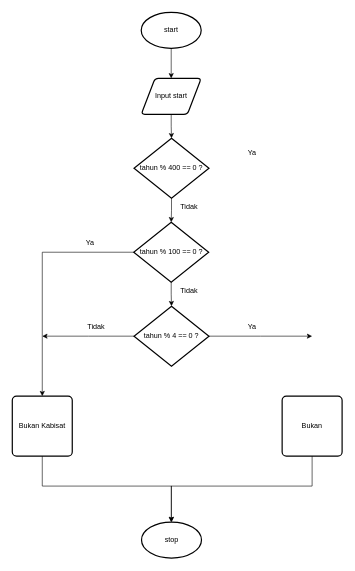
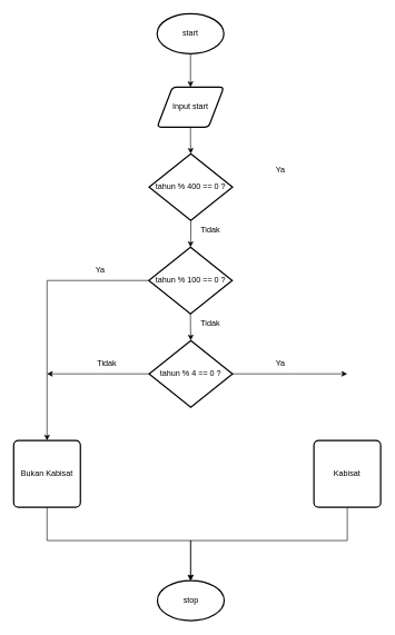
  <mxCell id="0" />
  <mxCell id="1" parent="0" />
  <mxCell id="2" value="" style="edgeStyle=orthogonalEdgeStyle;rounded=0;orthogonalLoop=1;jettySize=auto;html=1;" edge="1" parent="1" source="3" target="5"><mxGeometry relative="1" as="geometry" /></mxCell>
  <mxCell id="3" value="&lt;div&gt;start&lt;/div&gt;" style="strokeWidth=2;html=1;shape=mxgraph.flowchart.start_1;whiteSpace=wrap;" vertex="1" parent="1"><mxGeometry x="235" y="20" width="100" height="60" as="geometry" /></mxCell>
  <mxCell id="4" value="" style="edgeStyle=orthogonalEdgeStyle;rounded=0;orthogonalLoop=1;jettySize=auto;html=1;" edge="1" parent="1" source="5" target="7"><mxGeometry relative="1" as="geometry" /></mxCell>
  <mxCell id="5" value="Input start" style="shape=parallelogram;html=1;strokeWidth=2;perimeter=parallelogramPerimeter;whiteSpace=wrap;rounded=1;arcSize=12;size=0.23;" vertex="1" parent="1"><mxGeometry x="235" y="130" width="100" height="60" as="geometry" /></mxCell>
  <mxCell id="6" value="" style="edgeStyle=orthogonalEdgeStyle;rounded=0;orthogonalLoop=1;jettySize=auto;html=1;" edge="1" parent="1" source="7" target="13"><mxGeometry relative="1" as="geometry" /></mxCell>
  <mxCell id="7" value="tahun % 400 == 0 ?" style="strokeWidth=2;html=1;shape=mxgraph.flowchart.decision;whiteSpace=wrap;" vertex="1" parent="1"><mxGeometry x="223" y="230" width="125" height="100" as="geometry" /></mxCell>
  <mxCell id="8" style="edgeStyle=orthogonalEdgeStyle;rounded=0;orthogonalLoop=1;jettySize=auto;html=1;" edge="1" parent="1" source="10"><mxGeometry relative="1" as="geometry"><mxPoint x="520" y="560" as="targetPoint" /></mxGeometry></mxCell>
  <mxCell id="9" style="edgeStyle=orthogonalEdgeStyle;rounded=0;orthogonalLoop=1;jettySize=auto;html=1;" edge="1" parent="1" source="10"><mxGeometry relative="1" as="geometry"><mxPoint x="70" y="560" as="targetPoint" /></mxGeometry></mxCell>
  <mxCell id="10" value="tahun % 4 == 0 ?" style="strokeWidth=2;html=1;shape=mxgraph.flowchart.decision;whiteSpace=wrap;" vertex="1" parent="1"><mxGeometry x="223" y="510" width="125" height="100" as="geometry" /></mxCell>
  <mxCell id="11" value="" style="edgeStyle=orthogonalEdgeStyle;rounded=0;orthogonalLoop=1;jettySize=auto;html=1;" edge="1" parent="1" source="13" target="10"><mxGeometry relative="1" as="geometry" /></mxCell>
  <mxCell id="12" style="edgeStyle=orthogonalEdgeStyle;rounded=0;orthogonalLoop=1;jettySize=auto;html=1;exitX=0;exitY=0.5;exitDx=0;exitDy=0;exitPerimeter=0;" edge="1" parent="1" source="13" target="17"><mxGeometry relative="1" as="geometry" /></mxCell>
  <mxCell id="13" value="tahun % 100 == 0 ?" style="strokeWidth=2;html=1;shape=mxgraph.flowchart.decision;whiteSpace=wrap;" vertex="1" parent="1"><mxGeometry x="222.5" y="370" width="125" height="100" as="geometry" /></mxCell>
  <mxCell id="14" style="edgeStyle=orthogonalEdgeStyle;rounded=0;orthogonalLoop=1;jettySize=auto;html=1;" edge="1" parent="1" source="15" target="24"><mxGeometry relative="1" as="geometry"><Array as="points"><mxPoint x="520" y="810" /><mxPoint x="285" y="810" /></Array></mxGeometry></mxCell>
- <mxCell id="15" value="Bukan" style="rounded=1;whiteSpace=wrap;html=1;absoluteArcSize=1;arcSize=14;strokeWidth=2;" vertex="1" parent="1"><mxGeometry x="470" y="660" width="100" height="100" as="geometry" /></mxCell>
+ <mxCell id="15" value="Kabisat" style="rounded=1;whiteSpace=wrap;html=1;absoluteArcSize=1;arcSize=14;strokeWidth=2;" vertex="1" parent="1"><mxGeometry x="470" y="660" width="100" height="100" as="geometry" /></mxCell>
  <mxCell id="16" style="edgeStyle=orthogonalEdgeStyle;rounded=0;orthogonalLoop=1;jettySize=auto;html=1;entryX=0.5;entryY=0;entryDx=0;entryDy=0;entryPerimeter=0;" edge="1" parent="1" source="17" target="24"><mxGeometry relative="1" as="geometry"><mxPoint x="180" y="870" as="targetPoint" /><Array as="points"><mxPoint x="70" y="810" /><mxPoint x="285" y="810" /></Array></mxGeometry></mxCell>
  <mxCell id="17" value="Bukan Kabisat" style="rounded=1;whiteSpace=wrap;html=1;absoluteArcSize=1;arcSize=14;strokeWidth=2;" vertex="1" parent="1"><mxGeometry x="20" y="660" width="100" height="100" as="geometry" /></mxCell>
  <mxCell id="18" value="Ya" style="text;html=1;strokeColor=none;fillColor=none;align=center;verticalAlign=middle;whiteSpace=wrap;rounded=0;" vertex="1" parent="1"><mxGeometry x="390" y="240" width="60" height="30" as="geometry" /></mxCell>
  <mxCell id="19" value="Ya" style="text;html=1;strokeColor=none;fillColor=none;align=center;verticalAlign=middle;whiteSpace=wrap;rounded=0;" vertex="1" parent="1"><mxGeometry x="390" y="530" width="60" height="30" as="geometry" /></mxCell>
  <mxCell id="20" value="Tidak" style="text;html=1;strokeColor=none;fillColor=none;align=center;verticalAlign=middle;whiteSpace=wrap;rounded=0;" vertex="1" parent="1"><mxGeometry x="285" y="330" width="60" height="30" as="geometry" /></mxCell>
  <mxCell id="21" value="Tidak" style="text;html=1;strokeColor=none;fillColor=none;align=center;verticalAlign=middle;whiteSpace=wrap;rounded=0;" vertex="1" parent="1"><mxGeometry x="285" y="470" width="60" height="30" as="geometry" /></mxCell>
  <mxCell id="22" value="Ya" style="text;html=1;strokeColor=none;fillColor=none;align=center;verticalAlign=middle;whiteSpace=wrap;rounded=0;" vertex="1" parent="1"><mxGeometry x="120" y="390" width="60" height="30" as="geometry" /></mxCell>
  <mxCell id="23" value="Tidak" style="text;html=1;strokeColor=none;fillColor=none;align=center;verticalAlign=middle;whiteSpace=wrap;rounded=0;" vertex="1" parent="1"><mxGeometry x="130" y="530" width="60" height="30" as="geometry" /></mxCell>
  <mxCell id="24" value="stop" style="strokeWidth=2;html=1;shape=mxgraph.flowchart.start_1;whiteSpace=wrap;" vertex="1" parent="1"><mxGeometry x="235.5" y="870" width="100" height="60" as="geometry" /></mxCell>
